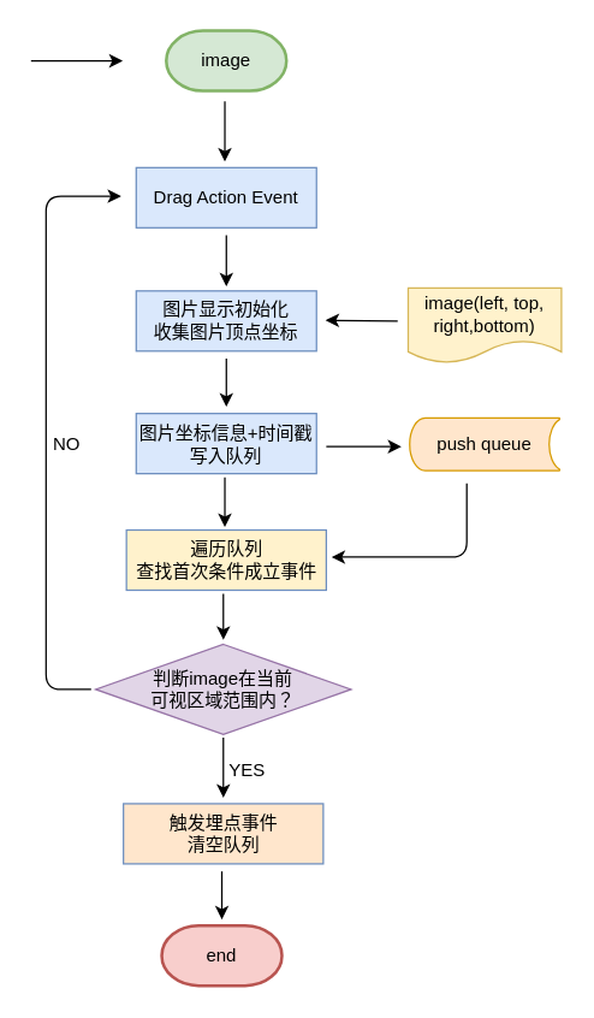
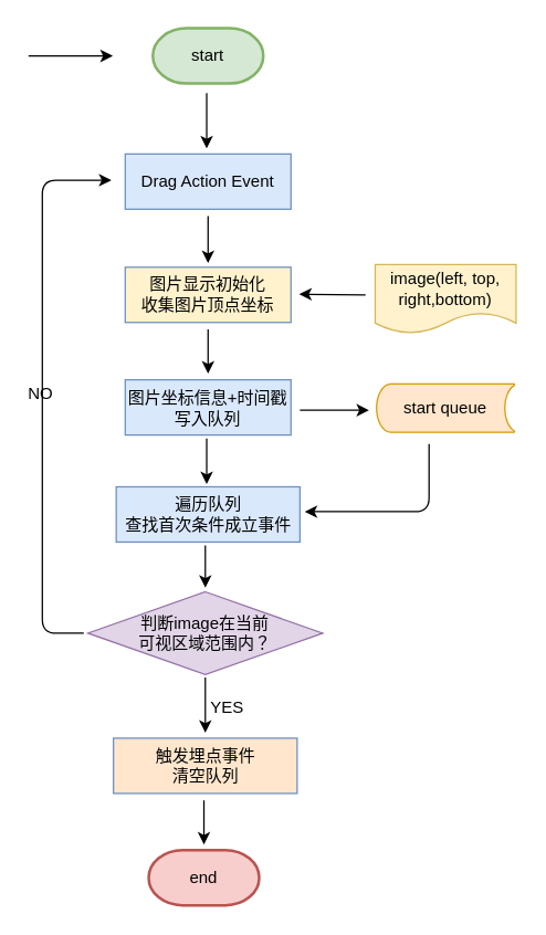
  <mxCell id="0" />
  <mxCell id="1" parent="0" />
- <mxCell id="2" value="image" style="strokeWidth=2;html=1;shape=mxgraph.flowchart.terminator;whiteSpace=wrap;fillColor=#d5e8d4;strokeColor=#82b366;shadow=0;gradientColor=none;" parent="1" vertex="1"><mxGeometry x="110" y="20" width="80" height="40" as="geometry" /></mxCell>
+ <mxCell id="2" value="start" style="strokeWidth=2;html=1;shape=mxgraph.flowchart.terminator;whiteSpace=wrap;fillColor=#d5e8d4;strokeColor=#82b366;shadow=0;gradientColor=none;" parent="1" vertex="1"><mxGeometry x="110" y="20" width="80" height="40" as="geometry" /></mxCell>
  <mxCell id="3" value="Drag Action Event" style="rounded=0;whiteSpace=wrap;html=1;fillColor=#dae8fc;strokeColor=#6c8ebf;" parent="1" vertex="1"><mxGeometry x="90" y="111" width="120" height="40" as="geometry" /></mxCell>
- <mxCell id="4" value="图片显示初始化&lt;br&gt;收集图片顶点坐标" style="rounded=0;whiteSpace=wrap;html=1;fillColor=#dae8fc;strokeColor=#6c8ebf;" parent="1" vertex="1"><mxGeometry x="90" y="193" width="120" height="40" as="geometry" /></mxCell>
+ <mxCell id="4" value="图片显示初始化&lt;br&gt;收集图片顶点坐标" style="rounded=0;whiteSpace=wrap;html=1;fillColor=#fff2cc;strokeColor=#6c8ebf;" parent="1" vertex="1"><mxGeometry x="90" y="193" width="120" height="40" as="geometry" /></mxCell>
  <mxCell id="5" value="end" style="strokeWidth=2;html=1;shape=mxgraph.flowchart.terminator;whiteSpace=wrap;fillColor=#f8cecc;strokeColor=#b85450;shadow=0;" parent="1" vertex="1"><mxGeometry x="107" y="615" width="80" height="40" as="geometry" /></mxCell>
  <mxCell id="6" value="image(left, top,&lt;br&gt;right,bottom)" style="shape=document;whiteSpace=wrap;html=1;boundedLbl=1;shadow=0;fillColor=#fff2cc;strokeColor=#d6b656;" parent="1" vertex="1"><mxGeometry x="271" y="191" width="102" height="50" as="geometry" /></mxCell>
  <mxCell id="7" value="判断image在当前&lt;br&gt;可视区域范围内？" style="strokeWidth=1;html=1;shape=mxgraph.flowchart.decision;whiteSpace=wrap;shadow=0;fillColor=#e1d5e7;strokeColor=#9673a6;" parent="1" vertex="1"><mxGeometry x="63" y="428" width="170" height="60" as="geometry" /></mxCell>
  <mxCell id="8" value="" style="endArrow=classic;html=1;" parent="1" edge="1"><mxGeometry width="50" height="50" relative="1" as="geometry"><mxPoint x="149" y="67" as="sourcePoint" /><mxPoint x="149" y="107" as="targetPoint" /></mxGeometry></mxCell>
  <mxCell id="9" value="" style="endArrow=classic;html=1;" parent="1" edge="1"><mxGeometry width="50" height="50" relative="1" as="geometry"><mxPoint x="264" y="213" as="sourcePoint" /><mxPoint x="216" y="212.5" as="targetPoint" /></mxGeometry></mxCell>
  <mxCell id="10" value="" style="endArrow=classic;html=1;" parent="1" edge="1"><mxGeometry width="50" height="50" relative="1" as="geometry"><mxPoint x="150" y="156" as="sourcePoint" /><mxPoint x="150" y="190" as="targetPoint" /></mxGeometry></mxCell>
  <mxCell id="11" value="" style="endArrow=classic;html=1;" parent="1" edge="1"><mxGeometry width="50" height="50" relative="1" as="geometry"><mxPoint x="60" y="458" as="sourcePoint" /><mxPoint x="80" y="130" as="targetPoint" /><Array as="points"><mxPoint x="30" y="458" /><mxPoint x="30" y="130" /></Array></mxGeometry></mxCell>
- <mxCell id="12" value="NO" style="text;html=1;resizable=0;points=[];autosize=1;align=left;verticalAlign=top;spacingTop=-4;" parent="1" vertex="1"><mxGeometry x="33" y="284.5" width="30" height="20" as="geometry" /></mxCell>
+ <mxCell id="12" value="NO" style="text;html=1;resizable=0;points=[];autosize=1;align=left;verticalAlign=top;spacingTop=-4;" parent="1" vertex="1"><mxGeometry x="18" y="274.5" width="30" height="20" as="geometry" /></mxCell>
  <mxCell id="13" value="" style="endArrow=classic;html=1;" parent="1" edge="1"><mxGeometry width="50" height="50" relative="1" as="geometry"><mxPoint x="150" y="238" as="sourcePoint" /><mxPoint x="150" y="270" as="targetPoint" /></mxGeometry></mxCell>
  <mxCell id="14" value="图片坐标信息+时间戳&lt;br&gt;写入队列" style="rounded=0;whiteSpace=wrap;html=1;fillColor=#dae8fc;strokeColor=#6c8ebf;" parent="1" vertex="1"><mxGeometry x="90" y="274.5" width="120" height="40" as="geometry" /></mxCell>
- <mxCell id="15" value="push queue" style="strokeWidth=1;html=1;shape=mxgraph.flowchart.stored_data;whiteSpace=wrap;shadow=0;fillColor=#ffe6cc;strokeColor=#d79b00;" parent="1" vertex="1"><mxGeometry x="272" y="277.5" width="100" height="35" as="geometry" /></mxCell>
+ <mxCell id="15" value="start queue" style="strokeWidth=1;html=1;shape=mxgraph.flowchart.stored_data;whiteSpace=wrap;shadow=0;fillColor=#ffe6cc;strokeColor=#d79b00;" parent="1" vertex="1"><mxGeometry x="272" y="277.5" width="100" height="35" as="geometry" /></mxCell>
  <mxCell id="16" value="" style="endArrow=classic;html=1;" parent="1" edge="1"><mxGeometry width="50" height="50" relative="1" as="geometry"><mxPoint x="216.5" y="296.5" as="sourcePoint" /><mxPoint x="266.5" y="296.5" as="targetPoint" /></mxGeometry></mxCell>
  <mxCell id="17" value="" style="endArrow=classic;html=1;" parent="1" edge="1"><mxGeometry width="50" height="50" relative="1" as="geometry"><mxPoint x="147" y="579" as="sourcePoint" /><mxPoint x="147" y="611" as="targetPoint" /></mxGeometry></mxCell>
- <mxCell id="18" value="遍历队列&lt;br&gt;查找首次条件成立事件" style="rounded=0;whiteSpace=wrap;html=1;fillColor=#fff2cc;strokeColor=#6c8ebf;" parent="1" vertex="1"><mxGeometry x="83.5" y="352" width="133" height="40" as="geometry" /></mxCell>
+ <mxCell id="18" value="遍历队列&lt;br&gt;查找首次条件成立事件" style="rounded=0;whiteSpace=wrap;html=1;fillColor=#dae8fc;strokeColor=#6c8ebf;" parent="1" vertex="1"><mxGeometry x="83.5" y="352" width="133" height="40" as="geometry" /></mxCell>
  <mxCell id="19" value="" style="endArrow=classic;html=1;" parent="1" edge="1"><mxGeometry width="50" height="50" relative="1" as="geometry"><mxPoint x="149" y="317" as="sourcePoint" /><mxPoint x="149" y="350" as="targetPoint" /></mxGeometry></mxCell>
  <mxCell id="20" value="触发埋点事件&lt;br&gt;清空队列" style="rounded=0;whiteSpace=wrap;html=1;fillColor=#ffe6cc;strokeColor=#6c8ebf;" parent="1" vertex="1"><mxGeometry x="81.5" y="534" width="133" height="40" as="geometry" /></mxCell>
  <mxCell id="21" value="" style="endArrow=classic;html=1;" parent="1" edge="1"><mxGeometry width="50" height="50" relative="1" as="geometry"><mxPoint x="310" y="321" as="sourcePoint" /><mxPoint x="220" y="370" as="targetPoint" /><Array as="points"><mxPoint x="310" y="370" /><mxPoint x="270" y="370" /></Array></mxGeometry></mxCell>
  <mxCell id="22" value="" style="endArrow=classic;html=1;" parent="1" edge="1"><mxGeometry width="50" height="50" relative="1" as="geometry"><mxPoint x="148" y="394.5" as="sourcePoint" /><mxPoint x="148" y="425" as="targetPoint" /></mxGeometry></mxCell>
  <mxCell id="23" value="" style="endArrow=classic;html=1;" parent="1" edge="1"><mxGeometry width="50" height="50" relative="1" as="geometry"><mxPoint x="148" y="490" as="sourcePoint" /><mxPoint x="148" y="530" as="targetPoint" /></mxGeometry></mxCell>
  <mxCell id="24" value="YES" style="text;html=1;resizable=0;points=[];align=left;verticalAlign=middle;labelBackgroundColor=#ffffff;labelPosition=right;verticalLabelPosition=middle;" parent="23" vertex="1" connectable="0"><mxGeometry x="-0.36" y="1" relative="1" as="geometry"><mxPoint x="1" y="8" as="offset" /></mxGeometry></mxCell>
  <mxCell id="25" value="" style="endArrow=classic;html=1;" parent="1" edge="1"><mxGeometry width="50" height="50" relative="1" as="geometry"><mxPoint x="20" y="40" as="sourcePoint" /><mxPoint x="81" y="40" as="targetPoint" /></mxGeometry></mxCell>
